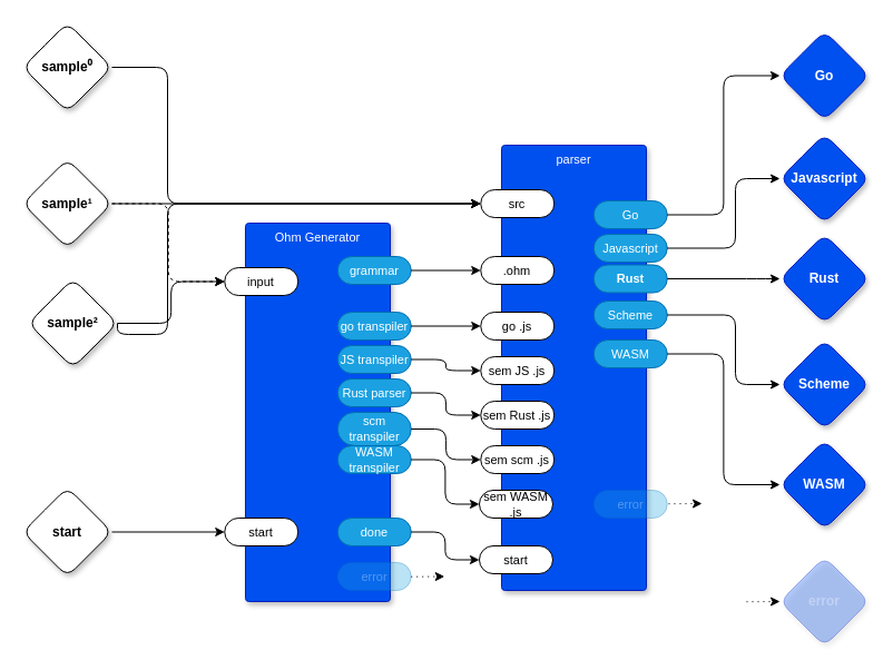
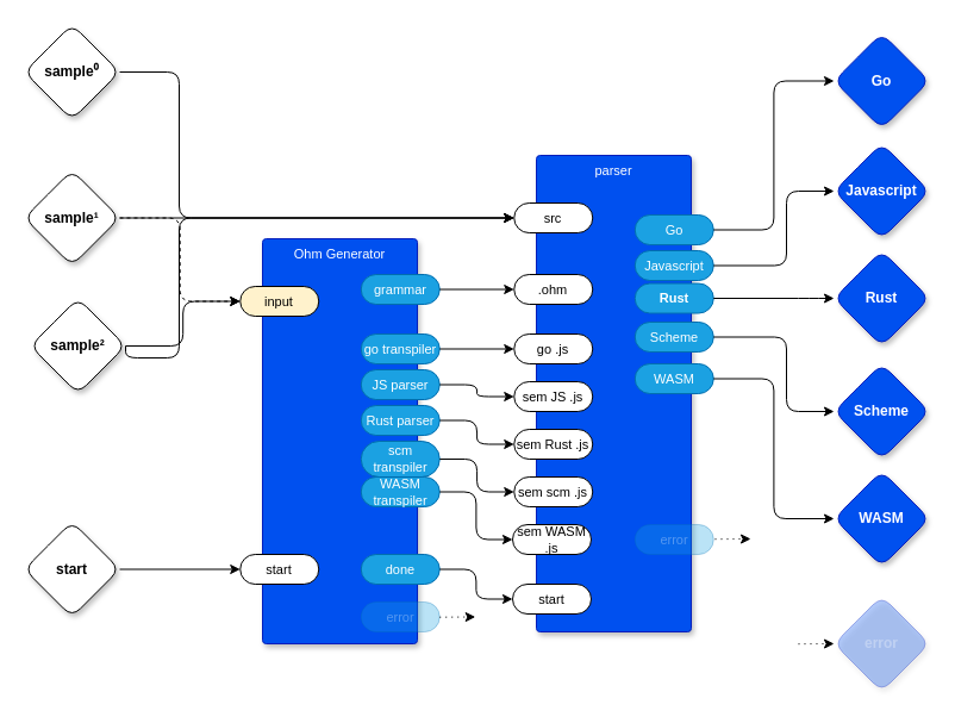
  <mxCell id="0" />
  <mxCell id="1" parent="0" />
  <mxCell id="2" value="sample⁰" style="rhombus;whiteSpace=wrap;html=1;rounded=1;fontStyle=1;glass=0;sketch=0;fontSize=12;points=[[0,0.5,0,0,0],[0.5,0,0,0,0],[0.5,1,0,0,0],[1,0.5,0,0,0]];shadow=1;fontFamily=Helvetica;fontColor=default;" vertex="1" parent="1"><mxGeometry x="20" y="20" width="80" height="80" as="geometry" /></mxCell>
  <mxCell id="3" style="edgeStyle=orthogonalEdgeStyle;rounded=1;orthogonalLoop=1;jettySize=auto;html=1;exitX=1;exitY=0.5;exitDx=0;exitDy=0;exitPerimeter=0;curved=0;entryX=0;entryY=0.5;entryDx=0;entryDy=0;entryPerimeter=0;dashed=1;" edge="1" parent="1" source="5" target="10"><mxGeometry relative="1" as="geometry"><mxPoint x="200" y="240" as="targetPoint" /></mxGeometry></mxCell>
  <mxCell id="4" style="edgeStyle=orthogonalEdgeStyle;shape=connector;curved=0;rounded=1;orthogonalLoop=1;jettySize=auto;html=1;exitX=1;exitY=0.5;exitDx=0;exitDy=0;exitPerimeter=0;labelBackgroundColor=default;strokeColor=default;align=center;verticalAlign=middle;fontFamily=Helvetica;fontSize=11;fontColor=default;endArrow=classic;entryX=0;entryY=0.5;entryDx=0;entryDy=0;entryPerimeter=0;" edge="1" parent="1" source="5" target="26"><mxGeometry relative="1" as="geometry"><mxPoint x="380" y="160" as="targetPoint" /><Array as="points"><mxPoint x="130" y="183" /><mxPoint x="130" y="183" /></Array></mxGeometry></mxCell>
  <mxCell id="5" value="sample¹" style="rhombus;whiteSpace=wrap;html=1;rounded=1;fontStyle=1;glass=0;sketch=0;fontSize=12;points=[[0,0.5,0,0,0],[0.5,0,0,0,0],[0.5,1,0,0,0],[1,0.5,0,0,0]];shadow=1;fontFamily=Helvetica;fontColor=default;" vertex="1" parent="1"><mxGeometry x="20" y="142.5" width="80" height="80" as="geometry" /></mxCell>
  <mxCell id="6" style="edgeStyle=orthogonalEdgeStyle;shape=connector;curved=0;rounded=1;orthogonalLoop=1;jettySize=auto;html=1;exitX=1;exitY=0.5;exitDx=0;exitDy=0;exitPerimeter=0;labelBackgroundColor=default;strokeColor=default;align=center;verticalAlign=middle;fontFamily=Helvetica;fontSize=11;fontColor=default;endArrow=classic;entryX=0;entryY=0.5;entryDx=0;entryDy=0;entryPerimeter=0;" edge="1" parent="1" source="8" target="10"><mxGeometry relative="1" as="geometry"><mxPoint x="170" y="270" as="targetPoint" /></mxGeometry></mxCell>
  <mxCell id="7" style="edgeStyle=orthogonalEdgeStyle;shape=connector;curved=0;rounded=1;orthogonalLoop=1;jettySize=auto;html=1;exitX=1;exitY=0.5;exitDx=0;exitDy=0;exitPerimeter=0;labelBackgroundColor=default;strokeColor=default;align=center;verticalAlign=middle;fontFamily=Helvetica;fontSize=11;fontColor=default;endArrow=classic;entryX=0;entryY=0.5;entryDx=0;entryDy=0;entryPerimeter=0;" edge="1" parent="1" source="8" target="26"><mxGeometry relative="1" as="geometry"><mxPoint x="380" y="150" as="targetPoint" /><Array as="points"><mxPoint x="150" y="300" /><mxPoint x="150" y="183" /></Array></mxGeometry></mxCell>
  <mxCell id="8" value="sample²" style="rhombus;whiteSpace=wrap;html=1;rounded=1;fontStyle=1;glass=0;sketch=0;fontSize=12;points=[[0,0.5,0,0,0],[0.5,0,0,0,0],[0.5,1,0,0,0],[1,0.5,0,0,0]];shadow=1;fontFamily=Helvetica;fontColor=default;" vertex="1" parent="1"><mxGeometry x="25" y="250" width="80" height="80" as="geometry" /></mxCell>
  <mxCell id="9" value="Ohm Generator" style="rounded=1;whiteSpace=wrap;html=1;sketch=0;container=1;recursiveResize=0;verticalAlign=top;arcSize=6;fontStyle=0;autosize=0;points=[];absoluteArcSize=1;shadow=1;strokeColor=#001DBC;fillColor=#0050ef;fontColor=#ffffff;fontFamily=Helvetica;fontSize=11;" vertex="1" parent="1"><mxGeometry x="220" y="200" width="130" height="340" as="geometry"><mxRectangle x="-98" y="-1230" width="99" height="26" as="alternateBounds" /></mxGeometry></mxCell>
- <mxCell id="10" value="input" style="rounded=1;whiteSpace=wrap;html=1;sketch=0;points=[[0,0.5,0,0,0],[1,0.5,0,0,0]];arcSize=50;fontFamily=Helvetica;fontSize=11;fontColor=default;" vertex="1" parent="9"><mxGeometry x="-18.75" y="40" width="66" height="25" as="geometry" /></mxCell>
+ <mxCell id="10" value="input" style="rounded=1;whiteSpace=wrap;html=1;sketch=0;points=[[0,0.5,0,0,0],[1,0.5,0,0,0]];arcSize=50;fontFamily=Helvetica;fontSize=11;fontColor=default;fillColor=#fff2cc;" vertex="1" parent="9"><mxGeometry x="-18.75" y="40" width="66" height="25" as="geometry" /></mxCell>
  <mxCell id="11" value="grammar" style="rounded=1;whiteSpace=wrap;html=1;sketch=0;points=[[0,0.5,0,0,0],[1,0.5,0,0,0]];fillColor=#1ba1e2;fontColor=#ffffff;strokeColor=#006EAF;arcSize=50;fontFamily=Helvetica;fontSize=11;" vertex="1" parent="9"><mxGeometry x="82.75" y="30" width="66" height="25" as="geometry" /></mxCell>
  <mxCell id="12" value="go transpiler" style="rounded=1;whiteSpace=wrap;html=1;sketch=0;points=[[0,0.5,0,0,0],[1,0.5,0,0,0]];fillColor=#1ba1e2;fontColor=#ffffff;strokeColor=#006EAF;arcSize=50;fontFamily=Helvetica;fontSize=11;" vertex="1" parent="9"><mxGeometry x="82.75" y="80" width="66" height="25" as="geometry" /></mxCell>
- <mxCell id="13" value="JS transpiler" style="rounded=1;whiteSpace=wrap;html=1;sketch=0;points=[[0,0.5,0,0,0],[1,0.5,0,0,0]];fillColor=#1ba1e2;fontColor=#ffffff;strokeColor=#006EAF;arcSize=50;fontFamily=Helvetica;fontSize=11;" vertex="1" parent="9"><mxGeometry x="82.75" y="110" width="66" height="25" as="geometry" /></mxCell>
+ <mxCell id="13" value="JS parser" style="rounded=1;whiteSpace=wrap;html=1;sketch=0;points=[[0,0.5,0,0,0],[1,0.5,0,0,0]];fillColor=#1ba1e2;fontColor=#ffffff;strokeColor=#006EAF;arcSize=50;fontFamily=Helvetica;fontSize=11;" vertex="1" parent="9"><mxGeometry x="82.75" y="110" width="66" height="25" as="geometry" /></mxCell>
  <mxCell id="14" value="Rust parser" style="rounded=1;whiteSpace=wrap;html=1;sketch=0;points=[[0,0.5,0,0,0],[1,0.5,0,0,0]];fillColor=#1ba1e2;fontColor=#ffffff;strokeColor=#006EAF;arcSize=50;fontFamily=Helvetica;fontSize=11;" vertex="1" parent="9"><mxGeometry x="82.75" y="140" width="66" height="25" as="geometry" /></mxCell>
  <mxCell id="15" value="WASM transpiler" style="rounded=1;whiteSpace=wrap;html=1;sketch=0;points=[[0,0.5,0,0,0],[1,0.5,0,0,0]];fillColor=#1ba1e2;fontColor=#ffffff;strokeColor=#006EAF;arcSize=50;fontFamily=Helvetica;fontSize=11;" vertex="1" parent="9"><mxGeometry x="82.75" y="200" width="66" height="25" as="geometry" /></mxCell>
  <mxCell id="16" value="start" style="rounded=1;whiteSpace=wrap;html=1;sketch=0;points=[[0,0.5,0,0,0],[1,0.5,0,0,0]];arcSize=50;fontFamily=Helvetica;fontSize=11;fontColor=default;" vertex="1" parent="9"><mxGeometry x="-18.75" y="265" width="66" height="25" as="geometry" /></mxCell>
  <mxCell id="17" value="done" style="rounded=1;whiteSpace=wrap;html=1;sketch=0;points=[[0,0.5,0,0,0],[1,0.5,0,0,0]];fillColor=#1ba1e2;fontColor=#ffffff;strokeColor=#006EAF;arcSize=50;fontFamily=Helvetica;fontSize=11;" vertex="1" parent="9"><mxGeometry x="82.75" y="265" width="66" height="25" as="geometry" /></mxCell>
  <mxCell id="18" value="parser" style="rounded=1;whiteSpace=wrap;html=1;sketch=0;container=1;recursiveResize=0;verticalAlign=top;arcSize=6;fontStyle=0;autosize=0;points=[];absoluteArcSize=1;shadow=1;strokeColor=#001DBC;fillColor=#0050ef;fontColor=#ffffff;fontFamily=Helvetica;fontSize=11;" vertex="1" parent="1"><mxGeometry x="450" y="130" width="130" height="400" as="geometry"><mxRectangle x="-98" y="-1230" width="99" height="26" as="alternateBounds" /></mxGeometry></mxCell>
  <mxCell id="19" value=".ohm" style="rounded=1;whiteSpace=wrap;html=1;sketch=0;points=[[0,0.5,0,0,0],[1,0.5,0,0,0]];arcSize=50;fontFamily=Helvetica;fontSize=11;fontColor=default;" vertex="1" parent="18"><mxGeometry x="-18.75" y="100" width="66" height="25" as="geometry" /></mxCell>
  <mxCell id="20" value="Go" style="rounded=1;whiteSpace=wrap;html=1;sketch=0;points=[[0,0.5,0,0,0],[1,0.5,0,0,0]];fillColor=#1ba1e2;fontColor=#ffffff;strokeColor=#006EAF;arcSize=50;fontFamily=Helvetica;fontSize=11;" vertex="1" parent="18"><mxGeometry x="82.75" y="50" width="66" height="25" as="geometry" /></mxCell>
  <mxCell id="21" value="go .js" style="rounded=1;whiteSpace=wrap;html=1;sketch=0;points=[[0,0.5,0,0,0],[1,0.5,0,0,0]];arcSize=50;fontFamily=Helvetica;fontSize=11;fontColor=default;" vertex="1" parent="18"><mxGeometry x="-18.75" y="150" width="66" height="25" as="geometry" /></mxCell>
  <mxCell id="22" value="Javascript" style="rounded=1;whiteSpace=wrap;html=1;sketch=0;points=[[0,0.5,0,0,0],[1,0.5,0,0,0]];fillColor=#1ba1e2;fontColor=#ffffff;strokeColor=#006EAF;arcSize=50;fontFamily=Helvetica;fontSize=11;" vertex="1" parent="18"><mxGeometry x="82.75" y="80" width="66" height="25" as="geometry" /></mxCell>
  <mxCell id="23" value="Rust" style="rounded=1;whiteSpace=wrap;html=1;sketch=0;points=[[0,0.5,0,0,0],[1,0.5,0,0,0]];fillColor=#1ba1e2;fontColor=#ffffff;strokeColor=#006EAF;arcSize=50;fontFamily=Helvetica;fontSize=11;fontStyle=1" vertex="1" parent="18"><mxGeometry x="82.75" y="107.5" width="66" height="25" as="geometry" /></mxCell>
  <mxCell id="24" value="Scheme" style="rounded=1;whiteSpace=wrap;html=1;sketch=0;points=[[0,0.5,0,0,0],[1,0.5,0,0,0]];fillColor=#1ba1e2;fontColor=#ffffff;strokeColor=#006EAF;arcSize=50;fontFamily=Helvetica;fontSize=11;" vertex="1" parent="18"><mxGeometry x="82.75" y="140" width="66" height="25" as="geometry" /></mxCell>
  <mxCell id="25" value="error" style="rounded=1;whiteSpace=wrap;sketch=0;points=[[0,0.5,0,0,0],[1,0.5,0,0,0]];fillColor=#1ba1e2;fontColor=#ffffff;strokeColor=#006EAF;arcSize=50;fontFamily=Helvetica;fontSize=11;opacity=30;textOpacity=30;" vertex="1" parent="18"><mxGeometry x="82.75" y="310" width="66" height="25" as="geometry" /></mxCell>
  <mxCell id="26" value="src" style="rounded=1;whiteSpace=wrap;html=1;sketch=0;points=[[0,0.5,0,0,0],[1,0.5,0,0,0]];arcSize=50;fontFamily=Helvetica;fontSize=11;fontColor=default;" vertex="1" parent="18"><mxGeometry x="-18.75" y="40" width="66" height="25" as="geometry" /></mxCell>
  <mxCell id="27" value="WASM" style="rounded=1;whiteSpace=wrap;html=1;sketch=0;points=[[0,0.5,0,0,0],[1,0.5,0,0,0]];fillColor=#1ba1e2;fontColor=#ffffff;strokeColor=#006EAF;arcSize=50;fontFamily=Helvetica;fontSize=11;" vertex="1" parent="18"><mxGeometry x="82.75" y="175" width="66" height="25" as="geometry" /></mxCell>
  <mxCell id="28" value="sem JS .js" style="rounded=1;whiteSpace=wrap;html=1;sketch=0;points=[[0,0.5,0,0,0],[1,0.5,0,0,0]];arcSize=50;fontFamily=Helvetica;fontSize=11;fontColor=default;" vertex="1" parent="18"><mxGeometry x="-18.75" y="190" width="66" height="25" as="geometry" /></mxCell>
  <mxCell id="29" value="sem Rust .js" style="rounded=1;whiteSpace=wrap;html=1;sketch=0;points=[[0,0.5,0,0,0],[1,0.5,0,0,0]];arcSize=50;fontFamily=Helvetica;fontSize=11;fontColor=default;" vertex="1" parent="18"><mxGeometry x="-18.75" y="230" width="66" height="25" as="geometry" /></mxCell>
  <mxCell id="30" value="sem scm .js" style="rounded=1;whiteSpace=wrap;html=1;sketch=0;points=[[0,0.5,0,0,0],[1,0.5,0,0,0]];arcSize=50;fontFamily=Helvetica;fontSize=11;fontColor=default;" vertex="1" parent="18"><mxGeometry x="-18.75" y="270" width="66" height="25" as="geometry" /></mxCell>
  <mxCell id="31" style="edgeStyle=orthogonalEdgeStyle;shape=connector;curved=0;rounded=1;orthogonalLoop=1;jettySize=auto;html=1;exitX=1;exitY=0.5;exitDx=0;exitDy=0;exitPerimeter=0;labelBackgroundColor=default;strokeColor=default;align=center;verticalAlign=middle;fontFamily=Helvetica;fontSize=11;fontColor=default;endArrow=classic;" edge="1" parent="1" source="11" target="19"><mxGeometry relative="1" as="geometry" /></mxCell>
  <mxCell id="32" style="edgeStyle=orthogonalEdgeStyle;shape=connector;curved=0;rounded=1;orthogonalLoop=1;jettySize=auto;html=1;exitX=1;exitY=0.5;exitDx=0;exitDy=0;exitPerimeter=0;labelBackgroundColor=default;strokeColor=default;align=center;verticalAlign=middle;fontFamily=Helvetica;fontSize=11;fontColor=default;endArrow=classic;" edge="1" parent="1" source="12" target="21"><mxGeometry relative="1" as="geometry" /></mxCell>
  <mxCell id="33" style="edgeStyle=orthogonalEdgeStyle;shape=connector;curved=0;rounded=1;orthogonalLoop=1;jettySize=auto;html=1;exitX=1;exitY=0.5;exitDx=0;exitDy=0;exitPerimeter=0;entryX=0;entryY=0.5;entryDx=0;entryDy=0;entryPerimeter=0;labelBackgroundColor=default;strokeColor=default;align=center;verticalAlign=middle;fontFamily=Helvetica;fontSize=11;fontColor=default;endArrow=classic;" edge="1" parent="1" source="2" target="26"><mxGeometry relative="1" as="geometry"><Array as="points"><mxPoint x="150" y="60" /><mxPoint x="150" y="183" /></Array></mxGeometry></mxCell>
  <mxCell id="34" value="Go" style="rhombus;whiteSpace=wrap;html=1;rounded=1;fillColor=#0050ef;fontColor=#ffffff;strokeColor=#001DBC;fontStyle=1;glass=0;sketch=0;fontSize=12;points=[[0,0.5,0,0,0],[0.5,0,0,0,0],[0.5,1,0,0,0],[1,0.5,0,0,0]];shadow=1;fontFamily=Helvetica;" vertex="1" parent="1"><mxGeometry x="700" y="27.5" width="80" height="80" as="geometry" /></mxCell>
  <mxCell id="35" value="Javascript" style="rhombus;whiteSpace=wrap;html=1;rounded=1;fillColor=#0050ef;fontColor=#ffffff;strokeColor=#001DBC;fontStyle=1;glass=0;sketch=0;fontSize=12;points=[[0,0.5,0,0,0],[0.5,0,0,0,0],[0.5,1,0,0,0],[1,0.5,0,0,0]];shadow=1;fontFamily=Helvetica;" vertex="1" parent="1"><mxGeometry x="700" y="120" width="80" height="80" as="geometry" /></mxCell>
  <mxCell id="36" value="Rust" style="rhombus;whiteSpace=wrap;html=1;rounded=1;fillColor=#0050ef;fontColor=#ffffff;strokeColor=#001DBC;fontStyle=1;glass=0;sketch=0;fontSize=12;points=[[0,0.5,0,0,0],[0.5,0,0,0,0],[0.5,1,0,0,0],[1,0.5,0,0,0]];shadow=1;fontFamily=Helvetica;" vertex="1" parent="1"><mxGeometry x="700" y="210" width="80" height="80" as="geometry" /></mxCell>
  <mxCell id="37" value="Scheme" style="rhombus;whiteSpace=wrap;html=1;rounded=1;fillColor=#0050ef;fontColor=#ffffff;strokeColor=#001DBC;fontStyle=1;glass=0;sketch=0;fontSize=12;points=[[0,0.5,0,0,0],[0.5,0,0,0,0],[0.5,1,0,0,0],[1,0.5,0,0,0]];shadow=1;fontFamily=Helvetica;" vertex="1" parent="1"><mxGeometry x="700" y="305" width="80" height="80" as="geometry" /></mxCell>
  <mxCell id="38" value="error" style="rhombus;whiteSpace=wrap;html=1;rounded=1;fillColor=#0050ef;fontColor=#ffffff;strokeColor=#001DBC;fontStyle=1;glass=0;sketch=0;fontSize=12;points=[[0,0.5,0,0,0],[0.5,0,0,0,0],[0.5,1,0,0,0],[1,0.5,0,0,0]];shadow=1;fontFamily=Helvetica;textOpacity=30;opacity=30;" vertex="1" parent="1"><mxGeometry x="700" y="500" width="80" height="80" as="geometry" /></mxCell>
  <mxCell id="39" style="edgeStyle=orthogonalEdgeStyle;shape=connector;curved=0;rounded=1;orthogonalLoop=1;jettySize=auto;html=1;exitX=1;exitY=0.5;exitDx=0;exitDy=0;exitPerimeter=0;entryX=0;entryY=0.5;entryDx=0;entryDy=0;entryPerimeter=0;labelBackgroundColor=default;strokeColor=default;align=center;verticalAlign=middle;fontFamily=Helvetica;fontSize=11;fontColor=default;endArrow=classic;" edge="1" parent="1" source="20" target="34"><mxGeometry relative="1" as="geometry" /></mxCell>
  <mxCell id="40" style="edgeStyle=orthogonalEdgeStyle;shape=connector;curved=0;rounded=1;orthogonalLoop=1;jettySize=auto;html=1;exitX=1;exitY=0.5;exitDx=0;exitDy=0;exitPerimeter=0;entryX=0;entryY=0.5;entryDx=0;entryDy=0;entryPerimeter=0;labelBackgroundColor=default;strokeColor=default;align=center;verticalAlign=middle;fontFamily=Helvetica;fontSize=11;fontColor=default;endArrow=classic;" edge="1" parent="1" source="22" target="35"><mxGeometry relative="1" as="geometry"><Array as="points"><mxPoint x="660" y="223" /><mxPoint x="660" y="160" /></Array></mxGeometry></mxCell>
  <mxCell id="41" style="edgeStyle=orthogonalEdgeStyle;shape=connector;curved=0;rounded=1;orthogonalLoop=1;jettySize=auto;html=1;exitX=1;exitY=0.5;exitDx=0;exitDy=0;exitPerimeter=0;entryX=0;entryY=0.5;entryDx=0;entryDy=0;entryPerimeter=0;labelBackgroundColor=default;strokeColor=default;align=center;verticalAlign=middle;fontFamily=Helvetica;fontSize=11;fontColor=default;endArrow=classic;" edge="1" parent="1" source="23" target="36"><mxGeometry relative="1" as="geometry"><Array as="points"><mxPoint x="680" y="250" /><mxPoint x="680" y="250" /></Array></mxGeometry></mxCell>
  <mxCell id="42" style="edgeStyle=orthogonalEdgeStyle;shape=connector;curved=0;rounded=1;orthogonalLoop=1;jettySize=auto;html=1;exitX=1;exitY=0.5;exitDx=0;exitDy=0;exitPerimeter=0;entryX=0;entryY=0.5;entryDx=0;entryDy=0;entryPerimeter=0;labelBackgroundColor=default;strokeColor=default;align=center;verticalAlign=middle;fontFamily=Helvetica;fontSize=11;fontColor=default;endArrow=classic;" edge="1" parent="1" source="24" target="37"><mxGeometry relative="1" as="geometry"><Array as="points"><mxPoint x="660" y="283" /><mxPoint x="660" y="345" /></Array></mxGeometry></mxCell>
  <mxCell id="43" value="WASM" style="rhombus;whiteSpace=wrap;html=1;rounded=1;fillColor=#0050ef;fontColor=#ffffff;strokeColor=#001DBC;fontStyle=1;glass=0;sketch=0;fontSize=12;points=[[0,0.5,0,0,0],[0.5,0,0,0,0],[0.5,1,0,0,0],[1,0.5,0,0,0]];shadow=1;fontFamily=Helvetica;" vertex="1" parent="1"><mxGeometry x="700" y="395" width="80" height="80" as="geometry" /></mxCell>
  <mxCell id="44" value="sem WASM .js" style="rounded=1;whiteSpace=wrap;html=1;sketch=0;points=[[0,0.5,0,0,0],[1,0.5,0,0,0]];arcSize=50;fontFamily=Helvetica;fontSize=11;fontColor=default;" vertex="1" parent="1"><mxGeometry x="430" y="440" width="66" height="25" as="geometry" /></mxCell>
  <mxCell id="45" value="error" style="rounded=1;whiteSpace=wrap;sketch=0;points=[[0,0.5,0,0,0],[1,0.5,0,0,0]];fillColor=#1ba1e2;fontColor=#ffffff;strokeColor=#006EAF;arcSize=50;fontFamily=Helvetica;fontSize=11;opacity=30;textOpacity=30;" vertex="1" parent="1"><mxGeometry x="302.75" y="505" width="66" height="25" as="geometry" /></mxCell>
  <mxCell id="46" value="scm transpiler" style="rounded=1;whiteSpace=wrap;html=1;sketch=0;points=[[0,0.5,0,0,0],[1,0.5,0,0,0]];fillColor=#1ba1e2;fontColor=#ffffff;strokeColor=#006EAF;arcSize=50;fontFamily=Helvetica;fontSize=11;" vertex="1" parent="1"><mxGeometry x="302.75" y="370" width="66" height="30" as="geometry" /></mxCell>
  <mxCell id="47" style="edgeStyle=orthogonalEdgeStyle;shape=connector;curved=0;rounded=1;orthogonalLoop=1;jettySize=auto;html=1;exitX=1;exitY=0.5;exitDx=0;exitDy=0;exitPerimeter=0;entryX=0;entryY=0.5;entryDx=0;entryDy=0;entryPerimeter=0;labelBackgroundColor=default;strokeColor=default;align=center;verticalAlign=middle;fontFamily=Helvetica;fontSize=11;fontColor=default;endArrow=classic;" edge="1" parent="1" source="13" target="28"><mxGeometry relative="1" as="geometry" /></mxCell>
  <mxCell id="48" style="edgeStyle=orthogonalEdgeStyle;shape=connector;curved=0;rounded=1;orthogonalLoop=1;jettySize=auto;html=1;exitX=1;exitY=0.5;exitDx=0;exitDy=0;exitPerimeter=0;entryX=0;entryY=0.5;entryDx=0;entryDy=0;entryPerimeter=0;labelBackgroundColor=default;strokeColor=default;align=center;verticalAlign=middle;fontFamily=Helvetica;fontSize=11;fontColor=default;endArrow=classic;" edge="1" parent="1" source="14" target="29"><mxGeometry relative="1" as="geometry" /></mxCell>
  <mxCell id="49" style="edgeStyle=orthogonalEdgeStyle;shape=connector;curved=0;rounded=1;orthogonalLoop=1;jettySize=auto;html=1;entryX=0;entryY=0.5;entryDx=0;entryDy=0;entryPerimeter=0;labelBackgroundColor=default;strokeColor=default;align=center;verticalAlign=middle;fontFamily=Helvetica;fontSize=11;fontColor=default;endArrow=classic;" edge="1" parent="1" source="46" target="30"><mxGeometry relative="1" as="geometry" /></mxCell>
  <mxCell id="50" style="edgeStyle=orthogonalEdgeStyle;shape=connector;curved=0;rounded=1;orthogonalLoop=1;jettySize=auto;html=1;entryX=0;entryY=0.5;entryDx=0;entryDy=0;entryPerimeter=0;labelBackgroundColor=default;strokeColor=default;align=center;verticalAlign=middle;fontFamily=Helvetica;fontSize=11;fontColor=default;endArrow=classic;" edge="1" parent="1" source="15" target="44"><mxGeometry relative="1" as="geometry" /></mxCell>
  <mxCell id="51" style="edgeStyle=orthogonalEdgeStyle;shape=connector;curved=0;rounded=1;orthogonalLoop=1;jettySize=auto;html=1;exitX=1;exitY=0.5;exitDx=0;exitDy=0;exitPerimeter=0;entryX=0;entryY=0.5;entryDx=0;entryDy=0;entryPerimeter=0;labelBackgroundColor=default;strokeColor=default;align=center;verticalAlign=middle;fontFamily=Helvetica;fontSize=11;fontColor=default;endArrow=classic;" edge="1" parent="1" source="27" target="43"><mxGeometry relative="1" as="geometry" /></mxCell>
  <mxCell id="52" value="start" style="rhombus;whiteSpace=wrap;html=1;rounded=1;fontStyle=1;glass=0;sketch=0;fontSize=12;points=[[0,0.5,0,0,0],[0.5,0,0,0,0],[0.5,1,0,0,0],[1,0.5,0,0,0]];shadow=1;fontFamily=Helvetica;fontColor=default;" vertex="1" parent="1"><mxGeometry x="20" y="437.5" width="80" height="80" as="geometry" /></mxCell>
  <mxCell id="53" style="edgeStyle=orthogonalEdgeStyle;shape=connector;curved=0;rounded=1;orthogonalLoop=1;jettySize=auto;html=1;entryX=0;entryY=0.5;entryDx=0;entryDy=0;entryPerimeter=0;labelBackgroundColor=default;strokeColor=default;align=center;verticalAlign=middle;fontFamily=Helvetica;fontSize=11;fontColor=default;endArrow=classic;" edge="1" parent="1" source="52" target="16"><mxGeometry relative="1" as="geometry" /></mxCell>
  <mxCell id="54" value="start" style="rounded=1;whiteSpace=wrap;html=1;sketch=0;points=[[0,0.5,0,0,0],[1,0.5,0,0,0]];arcSize=50;fontFamily=Helvetica;fontSize=11;fontColor=default;" vertex="1" parent="1"><mxGeometry x="430" y="490" width="66" height="25" as="geometry" /></mxCell>
  <mxCell id="55" style="edgeStyle=orthogonalEdgeStyle;shape=connector;curved=0;rounded=1;orthogonalLoop=1;jettySize=auto;html=1;exitX=1;exitY=0.5;exitDx=0;exitDy=0;exitPerimeter=0;entryX=0;entryY=0.5;entryDx=0;entryDy=0;entryPerimeter=0;labelBackgroundColor=default;strokeColor=default;align=center;verticalAlign=middle;fontFamily=Helvetica;fontSize=11;fontColor=default;endArrow=classic;" edge="1" parent="1" source="17" target="54"><mxGeometry relative="1" as="geometry" /></mxCell>
  <mxCell id="56" value="" style="endArrow=classic;html=1;rounded=1;labelBackgroundColor=default;strokeColor=default;align=center;verticalAlign=middle;fontFamily=Helvetica;fontSize=11;fontColor=default;shape=connector;edgeStyle=orthogonalEdgeStyle;curved=0;dashed=1;dashPattern=1 4;" edge="1" parent="1"><mxGeometry width="50" height="50" relative="1" as="geometry"><mxPoint x="600" y="452.21" as="sourcePoint" /><mxPoint x="630" y="452" as="targetPoint" /><Array as="points"><mxPoint x="600" y="452.21" /></Array></mxGeometry></mxCell>
  <mxCell id="57" value="" style="endArrow=classic;html=1;rounded=1;labelBackgroundColor=default;strokeColor=default;align=center;verticalAlign=middle;fontFamily=Helvetica;fontSize=11;fontColor=default;shape=connector;edgeStyle=orthogonalEdgeStyle;curved=0;dashed=1;dashPattern=1 4;" edge="1" parent="1"><mxGeometry width="50" height="50" relative="1" as="geometry"><mxPoint x="368.75" y="517.71" as="sourcePoint" /><mxPoint x="398.75" y="517.5" as="targetPoint" /><Array as="points"><mxPoint x="368.75" y="517.71" /></Array></mxGeometry></mxCell>
  <mxCell id="58" value="" style="endArrow=classic;html=1;rounded=1;labelBackgroundColor=default;strokeColor=default;align=center;verticalAlign=middle;fontFamily=Helvetica;fontSize=11;fontColor=default;shape=connector;edgeStyle=orthogonalEdgeStyle;curved=0;dashed=1;dashPattern=1 4;" edge="1" parent="1"><mxGeometry width="50" height="50" relative="1" as="geometry"><mxPoint x="670" y="540.21" as="sourcePoint" /><mxPoint x="700" y="540" as="targetPoint" /><Array as="points"><mxPoint x="670" y="540.21" /></Array></mxGeometry></mxCell>
